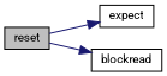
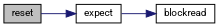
  digraph {
    fontname=Roboto
    rankdir=LR
    node [color=black fillcolor=white fontname=Roboto fontsize=10 shape=record style=filled]
    edge [color=midnightblue fontname=Roboto fontsize=10 labelfontname=Helvetica labelfontsize=10 style=solid]
    n1 [fillcolor=grey75 fontcolor=black height=0.2 label=reset width=0.4]
    n2 [height=0.2 label=expect width=0.4]
    n3 [height=0.2 label=blockread width=0.4]
    n1 -> n2
-   n1 -> n3
+   n2 -> n3
  }
